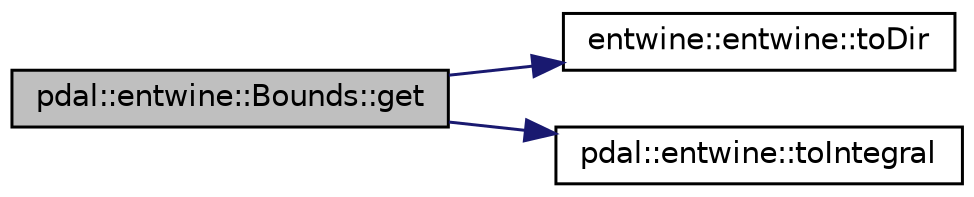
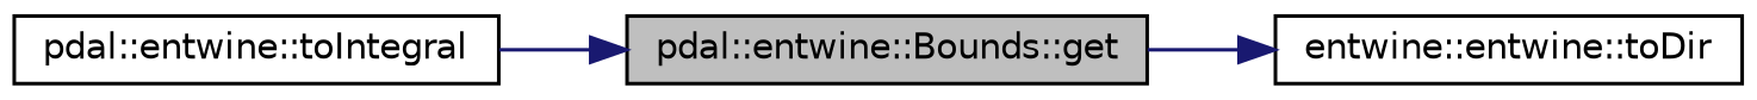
  digraph {
    rankdir=LR
    node [color=black fillcolor=white fontname=Helvetica fontsize=10 shape=record style=filled]
    edge [color=midnightblue fontname=Helvetica fontsize=10 labelfontname=Helvetica labelfontsize=10 style=solid]
    n1 [fillcolor=grey75 fontcolor=black height=0.2 label="pdal::entwine::Bounds::get" width=0.4]
    n2 [height=0.2 label="entwine::entwine::toDir" width=0.4]
    n3 [height=0.2 label="pdal::entwine::toIntegral" width=0.4]
    n1 -> n2
-   n1 -> n3
+   n3 -> n1
  }
